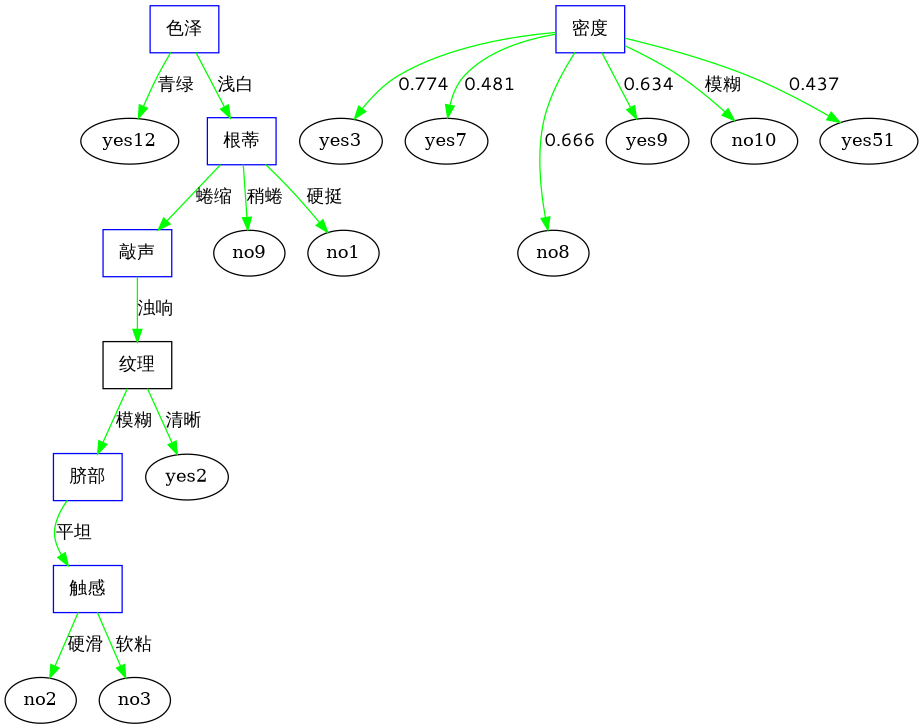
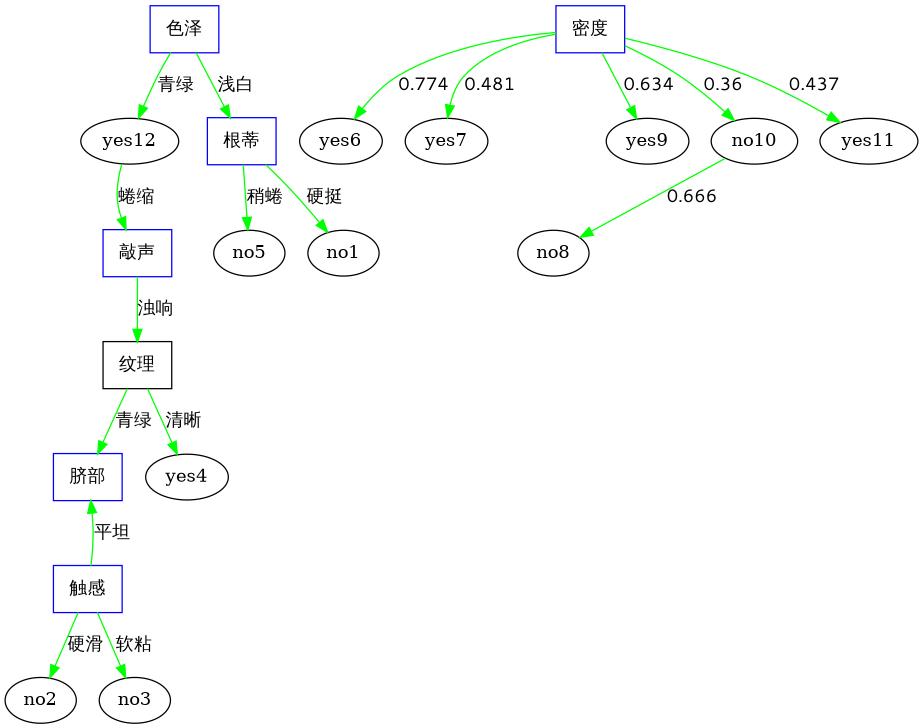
  strict digraph {
    edge [color=green fontname="Microsoft YaHei UI" labelfontsize=5]
    "色泽" [color=blue fontname="Microsoft YaHei UI" shape=record]
    "根蒂" [color=blue fontname="Microsoft YaHei UI" shape=record]
    yes12
    no1
    "敲声" [color=blue fontname="Microsoft YaHei UI" shape=record]
-   no5 [label=no9]
+   no5
    "密度" [color=blue fontname="Microsoft YaHei UI" shape=record]
-   yes6 [label=yes3]
+   yes6
    yes7
    no8
    yes9
    no10
-   yes11 [label=yes51]
+   yes11
    "纹理" [color=black fontname="Microsoft YaHei UI" shape=record]
    "脐部" [color=blue fontname="Microsoft YaHei UI" shape=record]
-   yes4 [label=yes2]
+   yes4
    "触感" [color=blue fontname="Microsoft YaHei UI" shape=record]
    no2
    no3
    "色泽" -> "根蒂" [label="浅白"]
    "色泽" -> yes12 [label="青绿"]
    "根蒂" -> no1 [label="硬挺"]
-   "根蒂" -> "敲声" [label="蜷缩"]
+   yes12 -> "敲声" [label="蜷缩"]
    "根蒂" -> no5 [label="稍蜷"]
    "敲声" -> "纹理" [label="浊响"]
    "密度" -> yes6 [label=0.774]
    "密度" -> yes7 [label=0.481]
-   "密度" -> no8 [label=0.666]
+   no10 -> no8 [label=0.666]
    "密度" -> yes9 [label=0.634]
-   "密度" -> no10 [label="模糊"]
+   "密度" -> no10 [label=0.36]
    "密度" -> yes11 [label=0.437]
-   "纹理" -> "脐部" [label="模糊"]
+   "纹理" -> "脐部" [label="青绿"]
    "纹理" -> yes4 [label="清晰"]
-   "脐部" -> "触感" [label="平坦"]
+   "触感" -> "脐部" [label="平坦"]
    "触感" -> no2 [label="硬滑"]
    "触感" -> no3 [label="软粘"]
  }
